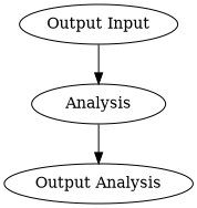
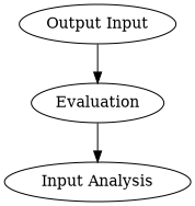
  digraph {
    n1 [label="Output Input"]
-   Evaluation [label=Analysis]
-   n3 [label="Output Analysis"]
+   Evaluation
+   n3 [label="Input Analysis"]
    n1 -> Evaluation
    Evaluation -> n3
  }
